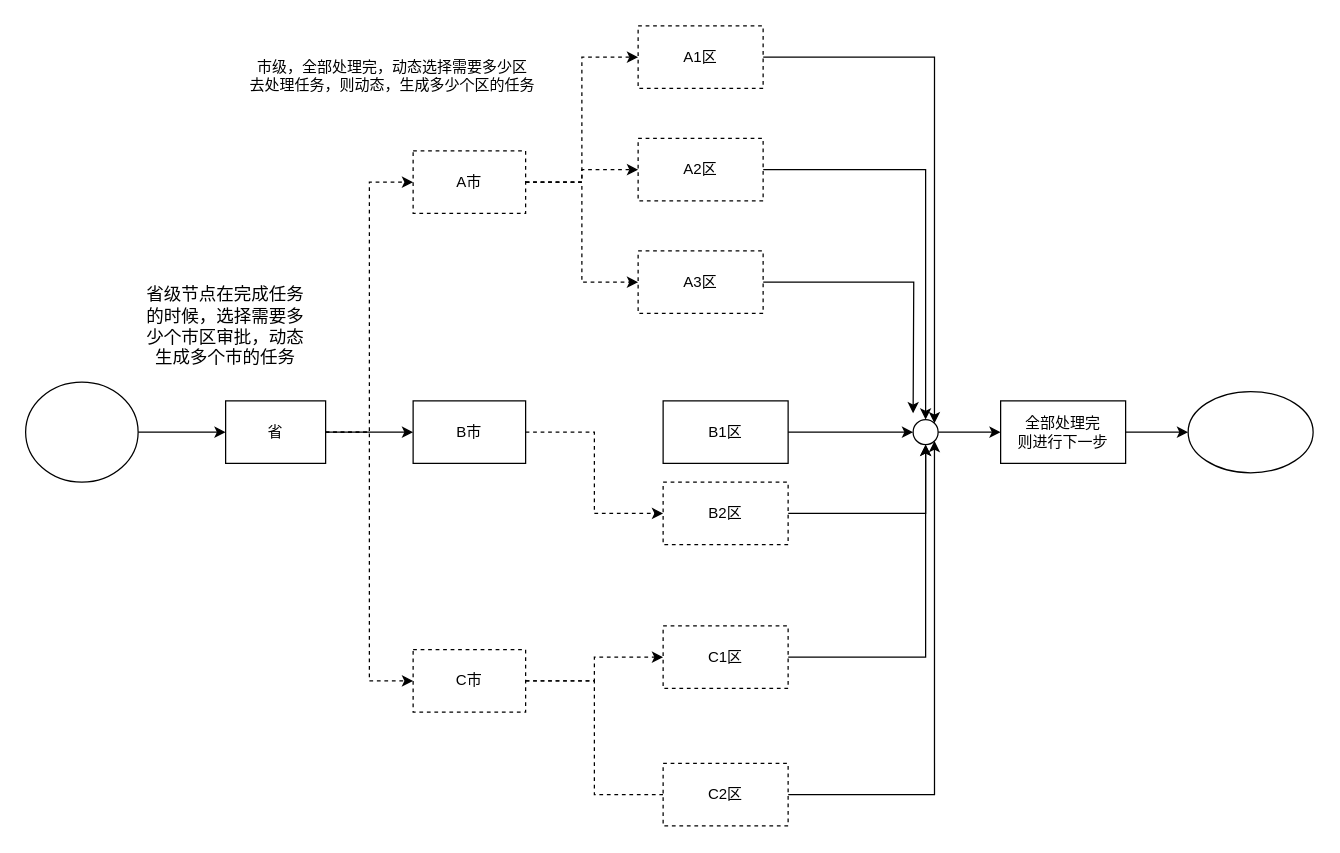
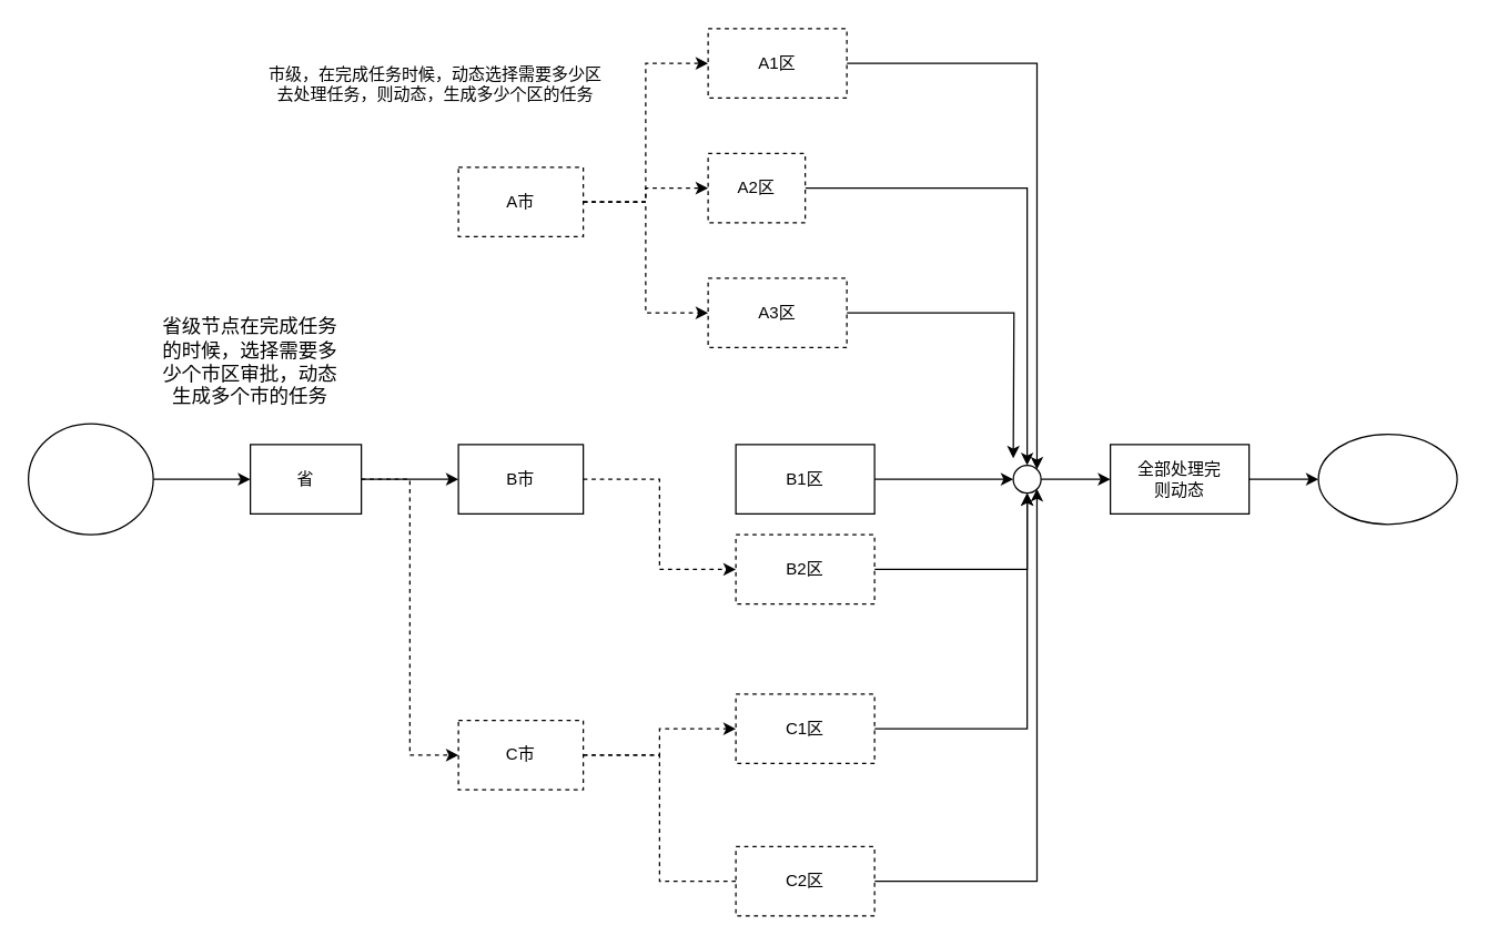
  <mxCell id="0" />
  <mxCell id="1" parent="0" />
  <mxCell id="2" style="edgeStyle=orthogonalEdgeStyle;rounded=0;orthogonalLoop=1;jettySize=auto;html=1;" edge="1" parent="1" source="3" target="7"><mxGeometry relative="1" as="geometry" /></mxCell>
  <mxCell id="3" value="" style="ellipse;whiteSpace=wrap;html=1;" vertex="1" parent="1"><mxGeometry x="20" y="305" width="90" height="80" as="geometry" /></mxCell>
  <mxCell id="4" style="edgeStyle=orthogonalEdgeStyle;rounded=0;orthogonalLoop=1;jettySize=auto;html=1;entryX=0;entryY=0.5;entryDx=0;entryDy=0;" edge="1" parent="1" source="7" target="9"><mxGeometry relative="1" as="geometry" /></mxCell>
- <mxCell id="5" style="edgeStyle=orthogonalEdgeStyle;rounded=0;orthogonalLoop=1;jettySize=auto;html=1;entryX=0;entryY=0.5;entryDx=0;entryDy=0;dashed=1;" edge="1" parent="1" source="7" target="18"><mxGeometry relative="1" as="geometry" /></mxCell>
  <mxCell id="6" style="edgeStyle=orthogonalEdgeStyle;rounded=0;orthogonalLoop=1;jettySize=auto;html=1;entryX=0;entryY=0.5;entryDx=0;entryDy=0;dashed=1;" edge="1" parent="1" source="7" target="21"><mxGeometry relative="1" as="geometry" /></mxCell>
  <mxCell id="7" value="省" style="rounded=0;whiteSpace=wrap;html=1;" vertex="1" parent="1"><mxGeometry x="180" y="320" width="80" height="50" as="geometry" /></mxCell>
  <mxCell id="8" style="edgeStyle=orthogonalEdgeStyle;rounded=0;orthogonalLoop=1;jettySize=auto;html=1;entryX=0;entryY=0.5;entryDx=0;entryDy=0;strokeColor=#000000;dashed=1;" edge="1" parent="1" source="9" target="29"><mxGeometry relative="1" as="geometry" /></mxCell>
  <mxCell id="9" value="B市" style="rounded=0;whiteSpace=wrap;html=1;" vertex="1" parent="1"><mxGeometry x="330" y="320" width="90" height="50" as="geometry" /></mxCell>
  <mxCell id="10" value="" style="edgeStyle=orthogonalEdgeStyle;rounded=0;orthogonalLoop=1;jettySize=auto;html=1;" edge="1" parent="1" source="34" target="13"><mxGeometry relative="1" as="geometry" /></mxCell>
  <mxCell id="11" value="B1区" style="rounded=0;whiteSpace=wrap;html=1;" vertex="1" parent="1"><mxGeometry x="530" y="320" width="100" height="50" as="geometry" /></mxCell>
  <mxCell id="12" style="edgeStyle=orthogonalEdgeStyle;rounded=0;orthogonalLoop=1;jettySize=auto;html=1;" edge="1" parent="1" source="13" target="14"><mxGeometry relative="1" as="geometry" /></mxCell>
- <mxCell id="13" value="全部处理完&lt;br&gt;则进行下一步" style="rounded=0;whiteSpace=wrap;html=1;" vertex="1" parent="1"><mxGeometry x="800" y="320" width="100" height="50" as="geometry" /></mxCell>
+ <mxCell id="13" value="全部处理完&lt;br&gt;则动态" style="rounded=0;whiteSpace=wrap;html=1;" vertex="1" parent="1"><mxGeometry x="800" y="320" width="100" height="50" as="geometry" /></mxCell>
  <mxCell id="14" value="" style="ellipse;whiteSpace=wrap;html=1;" vertex="1" parent="1"><mxGeometry x="950" y="312.5" width="100" height="65" as="geometry" /></mxCell>
  <mxCell id="15" style="edgeStyle=orthogonalEdgeStyle;rounded=0;orthogonalLoop=1;jettySize=auto;html=1;entryX=0;entryY=0.5;entryDx=0;entryDy=0;dashed=1;" edge="1" parent="1" source="18" target="27"><mxGeometry relative="1" as="geometry" /></mxCell>
  <mxCell id="16" style="edgeStyle=orthogonalEdgeStyle;rounded=0;orthogonalLoop=1;jettySize=auto;html=1;entryX=0;entryY=0.5;entryDx=0;entryDy=0;dashed=1;" edge="1" parent="1" source="18" target="25"><mxGeometry relative="1" as="geometry" /></mxCell>
  <mxCell id="17" style="edgeStyle=orthogonalEdgeStyle;rounded=0;orthogonalLoop=1;jettySize=auto;html=1;entryX=0;entryY=0.5;entryDx=0;entryDy=0;dashed=1;" edge="1" parent="1" source="18" target="23"><mxGeometry relative="1" as="geometry" /></mxCell>
  <mxCell id="18" value="A市" style="rounded=0;whiteSpace=wrap;html=1;dashed=1;" vertex="1" parent="1"><mxGeometry x="330" y="120" width="90" height="50" as="geometry" /></mxCell>
  <mxCell id="19" style="edgeStyle=orthogonalEdgeStyle;rounded=0;orthogonalLoop=1;jettySize=auto;html=1;dashed=1;" edge="1" parent="1" source="21" target="33"><mxGeometry relative="1" as="geometry" /></mxCell>
  <mxCell id="20" style="edgeStyle=orthogonalEdgeStyle;rounded=0;orthogonalLoop=1;jettySize=auto;html=1;entryX=0;entryY=0.5;entryDx=0;entryDy=0;dashed=1;endArrow=none;" edge="1" parent="1" source="21" target="31"><mxGeometry relative="1" as="geometry" /></mxCell>
  <mxCell id="21" value="C市" style="rounded=0;whiteSpace=wrap;html=1;dashed=1;" vertex="1" parent="1"><mxGeometry x="330" y="519" width="90" height="50" as="geometry" /></mxCell>
  <mxCell id="22" style="edgeStyle=orthogonalEdgeStyle;rounded=0;orthogonalLoop=1;jettySize=auto;html=1;" edge="1" parent="1" source="23"><mxGeometry relative="1" as="geometry"><mxPoint x="730" y="330" as="targetPoint" /></mxGeometry></mxCell>
  <mxCell id="23" value="A3区" style="rounded=0;whiteSpace=wrap;html=1;dashed=1;" vertex="1" parent="1"><mxGeometry x="510" y="200" width="100" height="50" as="geometry" /></mxCell>
  <mxCell id="24" style="edgeStyle=orthogonalEdgeStyle;rounded=0;orthogonalLoop=1;jettySize=auto;html=1;entryX=0.5;entryY=0;entryDx=0;entryDy=0;" edge="1" parent="1" source="25" target="34"><mxGeometry relative="1" as="geometry" /></mxCell>
- <mxCell id="25" value="A2区" style="rounded=0;whiteSpace=wrap;html=1;dashed=1;" vertex="1" parent="1"><mxGeometry x="510" y="110" width="100" height="50" as="geometry" /></mxCell>
+ <mxCell id="25" value="A2区" style="rounded=0;whiteSpace=wrap;html=1;dashed=1;" vertex="1" parent="1"><mxGeometry x="510" y="110" width="70" height="50" as="geometry" /></mxCell>
  <mxCell id="26" style="edgeStyle=orthogonalEdgeStyle;rounded=0;orthogonalLoop=1;jettySize=auto;html=1;entryX=1;entryY=0;entryDx=0;entryDy=0;" edge="1" parent="1" source="27" target="34"><mxGeometry relative="1" as="geometry" /></mxCell>
  <mxCell id="27" value="A1区" style="rounded=0;whiteSpace=wrap;html=1;dashed=1;" vertex="1" parent="1"><mxGeometry x="510" y="20" width="100" height="50" as="geometry" /></mxCell>
  <mxCell id="28" style="edgeStyle=orthogonalEdgeStyle;rounded=0;orthogonalLoop=1;jettySize=auto;html=1;entryX=0.5;entryY=1;entryDx=0;entryDy=0;" edge="1" parent="1" source="29" target="34"><mxGeometry relative="1" as="geometry" /></mxCell>
  <mxCell id="29" value="B2区" style="rounded=0;whiteSpace=wrap;html=1;dashed=1;" vertex="1" parent="1"><mxGeometry x="530" y="385" width="100" height="50" as="geometry" /></mxCell>
  <mxCell id="30" style="edgeStyle=orthogonalEdgeStyle;rounded=0;orthogonalLoop=1;jettySize=auto;html=1;entryX=1;entryY=1;entryDx=0;entryDy=0;" edge="1" parent="1" source="31" target="34"><mxGeometry relative="1" as="geometry" /></mxCell>
  <mxCell id="31" value="C2区" style="rounded=0;whiteSpace=wrap;html=1;dashed=1;" vertex="1" parent="1"><mxGeometry x="530" y="610" width="100" height="50" as="geometry" /></mxCell>
  <mxCell id="32" style="edgeStyle=orthogonalEdgeStyle;rounded=0;orthogonalLoop=1;jettySize=auto;html=1;entryX=0.5;entryY=1;entryDx=0;entryDy=0;" edge="1" parent="1" source="33" target="34"><mxGeometry relative="1" as="geometry" /></mxCell>
  <mxCell id="33" value="C1区" style="rounded=0;whiteSpace=wrap;html=1;dashed=1;" vertex="1" parent="1"><mxGeometry x="530" y="500" width="100" height="50" as="geometry" /></mxCell>
  <mxCell id="34" value="" style="ellipse;whiteSpace=wrap;html=1;aspect=fixed;" vertex="1" parent="1"><mxGeometry x="730" y="335" width="20" height="20" as="geometry" /></mxCell>
  <mxCell id="35" value="" style="edgeStyle=orthogonalEdgeStyle;rounded=0;orthogonalLoop=1;jettySize=auto;html=1;" edge="1" parent="1" source="11" target="34"><mxGeometry relative="1" as="geometry"><mxPoint x="630" y="345" as="sourcePoint" /><mxPoint x="800" y="345" as="targetPoint" /></mxGeometry></mxCell>
  <mxCell id="36" value="&lt;font style=&quot;font-size: 14px&quot;&gt;省级节点在完成任务的时候，选择需要多少个市区审批，动态生成多个市的任务&lt;/font&gt;" style="text;html=1;strokeColor=none;fillColor=none;align=center;verticalAlign=middle;whiteSpace=wrap;rounded=0;dashed=1;" vertex="1" parent="1"><mxGeometry x="110" y="220" width="140" height="80" as="geometry" /></mxCell>
- <mxCell id="37" value="市级，全部处理完，动态选择需要多少区&lt;br&gt;去处理任务，则动态，生成多少个区的任务" style="text;html=1;align=center;verticalAlign=middle;resizable=0;points=[];;autosize=1;" vertex="1" parent="1"><mxGeometry x="183" y="45" width="260" height="30" as="geometry" /></mxCell>
+ <mxCell id="37" value="市级，在完成任务时候，动态选择需要多少区&lt;br&gt;去处理任务，则动态，生成多少个区的任务" style="text;html=1;align=center;verticalAlign=middle;resizable=0;points=[];;autosize=1;" vertex="1" parent="1"><mxGeometry x="183" y="45" width="260" height="30" as="geometry" /></mxCell>
